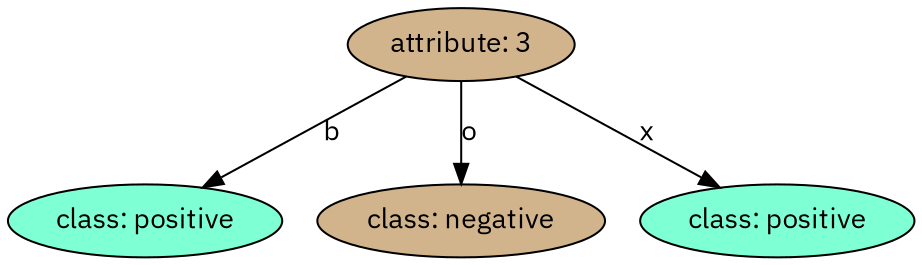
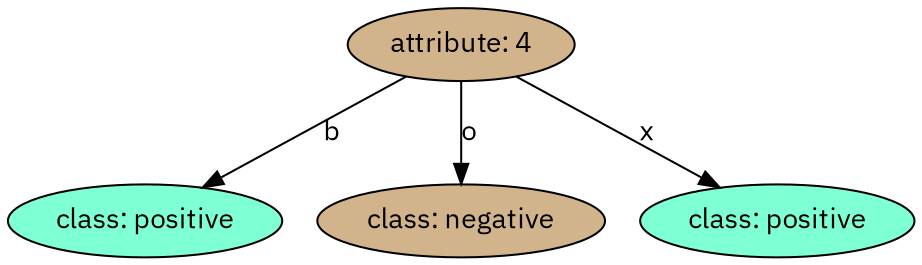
  digraph {
    fontname="IBM Plex Sans"
    node [style=filled fillcolor=tan fontname="IBM Plex Sans"]
    edge [fontname="IBM Plex Sans"]
-   n1 [label="attribute: 3"]
+   n1 [label="attribute: 4"]
    n2 [label="class: positive" fillcolor=aquamarine]
    n3 [label="class: negative"]
    n4 [label="class: positive" fillcolor=aquamarine]
    n1 -> n2 [label=b]
    n1 -> n3 [label=o]
    n1 -> n4 [label=x]
  }
